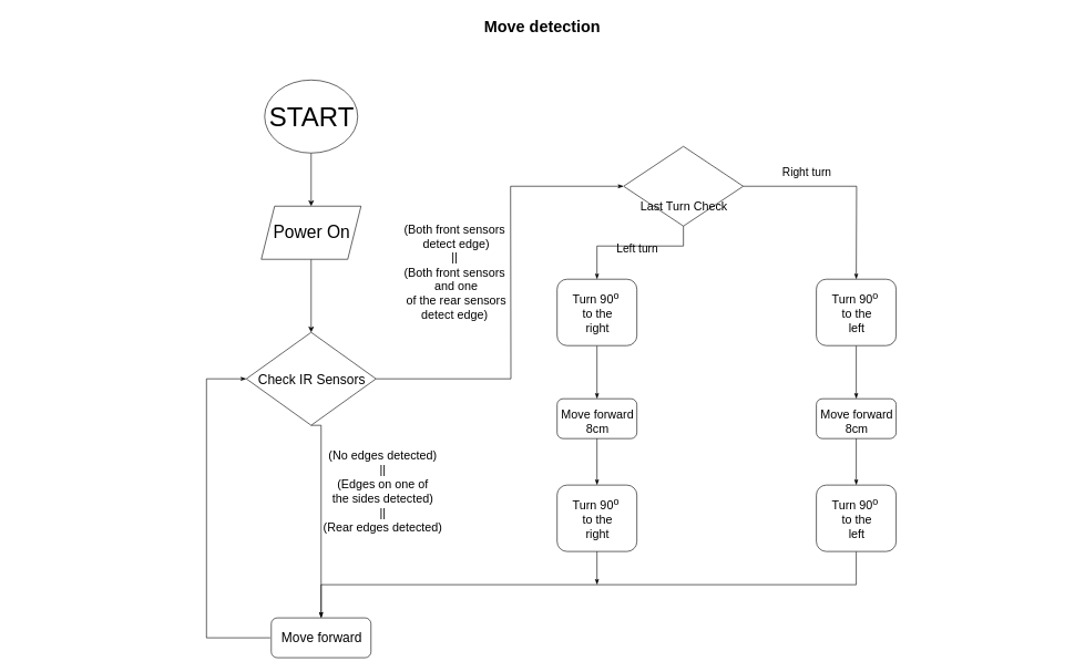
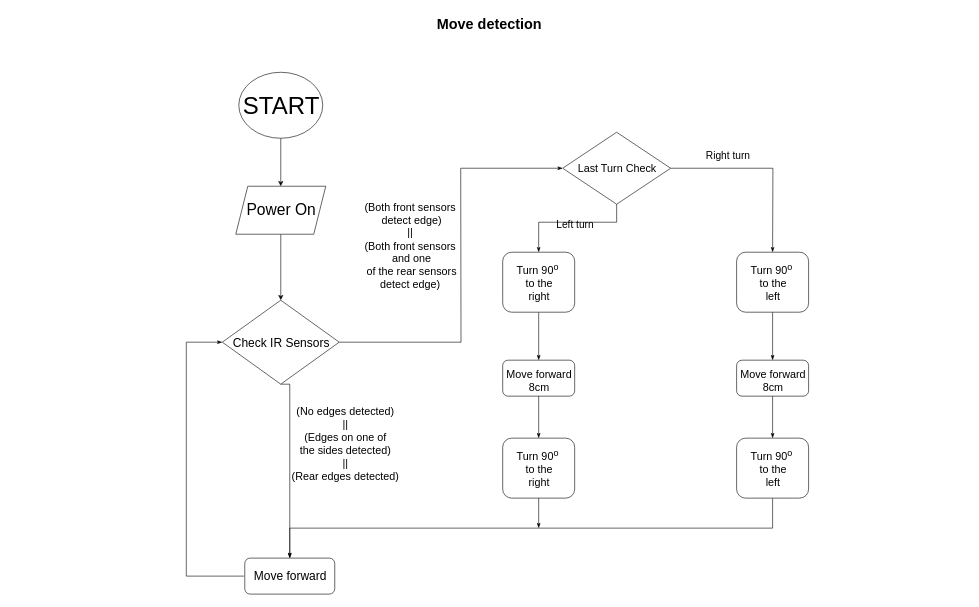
  <mxCell id="0" style=";html=1;" />
  <mxCell id="1" style=";html=1;" parent="0" />
  <mxCell id="2" value="Move detection" style="text;strokeColor=none;fillColor=none;html=1;fontSize=24;fontStyle=1;verticalAlign=middle;align=center;" parent="1" vertex="1"><mxGeometry x="20" y="20" width="1590" height="40" as="geometry" /></mxCell>
  <mxCell id="3" style="edgeStyle=orthogonalEdgeStyle;rounded=0;orthogonalLoop=1;jettySize=auto;html=1;entryX=0.5;entryY=0;entryDx=0;entryDy=0;" edge="1" parent="1" source="4" target="7"><mxGeometry relative="1" as="geometry" /></mxCell>
  <mxCell id="4" value="" style="ellipse;whiteSpace=wrap;html=1;" vertex="1" parent="1"><mxGeometry x="397.5" y="120" width="140" height="110" as="geometry" /></mxCell>
  <mxCell id="5" value="&lt;span style=&quot;font-size: 40px&quot;&gt;START&lt;/span&gt;" style="text;html=1;resizable=0;autosize=1;align=center;verticalAlign=middle;points=[];fillColor=none;strokeColor=none;rounded=0;" vertex="1" parent="1"><mxGeometry x="397.5" y="160" width="140" height="30" as="geometry" /></mxCell>
  <mxCell id="6" style="edgeStyle=orthogonalEdgeStyle;rounded=0;orthogonalLoop=1;jettySize=auto;html=1;entryX=0.5;entryY=0;entryDx=0;entryDy=0;" edge="1" parent="1" source="7" target="10"><mxGeometry relative="1" as="geometry" /></mxCell>
  <mxCell id="7" value="" style="shape=parallelogram;perimeter=parallelogramPerimeter;whiteSpace=wrap;html=1;fixedSize=1;" vertex="1" parent="1"><mxGeometry x="392.5" y="310" width="150" height="80" as="geometry" /></mxCell>
  <mxCell id="8" value="&lt;font style=&quot;font-size: 26px&quot;&gt;Power On&lt;/font&gt;" style="text;html=1;resizable=0;autosize=1;align=center;verticalAlign=middle;points=[];fillColor=none;strokeColor=none;rounded=0;" vertex="1" parent="1"><mxGeometry x="402.5" y="340" width="130" height="20" as="geometry" /></mxCell>
  <mxCell id="9" style="edgeStyle=orthogonalEdgeStyle;rounded=0;orthogonalLoop=1;jettySize=auto;html=1;entryX=0.5;entryY=0;entryDx=0;entryDy=0;endArrow=classicThin;endFill=1;fontSize=18;exitX=0.5;exitY=1;exitDx=0;exitDy=0;" edge="1" parent="1" source="10" target="39"><mxGeometry relative="1" as="geometry"><Array as="points"><mxPoint x="483" y="640" /></Array></mxGeometry></mxCell>
  <mxCell id="10" value="" style="rhombus;whiteSpace=wrap;html=1;" vertex="1" parent="1"><mxGeometry x="370" y="500" width="195" height="140" as="geometry" /></mxCell>
  <mxCell id="11" style="edgeStyle=orthogonalEdgeStyle;rounded=0;orthogonalLoop=1;jettySize=auto;html=1;endArrow=none;endFill=0;exitX=1;exitY=0.5;exitDx=0;exitDy=0;" edge="1" parent="1" source="10"><mxGeometry relative="1" as="geometry"><mxPoint x="767.5" y="280" as="targetPoint" /></mxGeometry></mxCell>
  <mxCell id="12" value="&lt;font&gt;&lt;font style=&quot;font-size: 20px&quot;&gt;Check IR Sensors&lt;/font&gt;&lt;br&gt;&lt;/font&gt;" style="text;html=1;resizable=0;autosize=1;align=center;verticalAlign=middle;points=[];fillColor=none;strokeColor=none;rounded=0;" vertex="1" parent="1"><mxGeometry x="377.5" y="560" width="180" height="20" as="geometry" /></mxCell>
  <mxCell id="13" value="&lt;span style=&quot;font-size: 18px&quot;&gt;(Both front sensors&lt;br&gt;&amp;nbsp;detect edge)&lt;br&gt;||&lt;br&gt;(Both front sensors&lt;br&gt;&amp;nbsp;and one&lt;br&gt;&amp;nbsp;of the rear sensors&lt;br&gt;detect edge)&lt;br&gt;&lt;/span&gt;" style="text;html=1;resizable=0;autosize=1;align=center;verticalAlign=middle;points=[];fillColor=none;strokeColor=none;rounded=0;" vertex="1" parent="1"><mxGeometry x="597.5" y="355" width="170" height="110" as="geometry" /></mxCell>
  <mxCell id="14" value="" style="endArrow=classicThin;html=1;endFill=1;" edge="1" parent="1"><mxGeometry width="50" height="50" relative="1" as="geometry"><mxPoint x="767.5" y="280" as="sourcePoint" /><mxPoint x="937.5" y="280" as="targetPoint" /></mxGeometry></mxCell>
  <mxCell id="15" style="edgeStyle=orthogonalEdgeStyle;rounded=0;orthogonalLoop=1;jettySize=auto;html=1;endArrow=classicThin;endFill=1;" edge="1" parent="1" source="17"><mxGeometry relative="1" as="geometry"><mxPoint x="897.5" y="420" as="targetPoint" /><Array as="points"><mxPoint x="1027.5" y="370" /><mxPoint x="897.5" y="370" /><mxPoint x="897.5" y="420" /></Array></mxGeometry></mxCell>
  <mxCell id="16" style="edgeStyle=orthogonalEdgeStyle;rounded=0;orthogonalLoop=1;jettySize=auto;html=1;endArrow=classicThin;endFill=1;" edge="1" parent="1" source="17"><mxGeometry relative="1" as="geometry"><mxPoint x="1287.5" y="420" as="targetPoint" /></mxGeometry></mxCell>
  <mxCell id="17" value="" style="rhombus;whiteSpace=wrap;html=1;" vertex="1" parent="1"><mxGeometry x="937.5" y="220" width="180" height="120" as="geometry" /></mxCell>
- <mxCell id="18" value="&lt;font style=&quot;font-size: 18px&quot;&gt;Last Turn Check&lt;/font&gt;" style="text;html=1;resizable=0;autosize=1;align=center;verticalAlign=middle;points=[];fillColor=none;strokeColor=none;rounded=0;" vertex="1" parent="1"><mxGeometry x="952.5" y="300" width="150" height="20" as="geometry" /></mxCell>
+ <mxCell id="18" value="&lt;font style=&quot;font-size: 18px&quot;&gt;Last Turn Check&lt;/font&gt;" style="text;html=1;resizable=0;autosize=1;align=center;verticalAlign=middle;points=[];fillColor=none;strokeColor=none;rounded=0;" vertex="1" parent="1"><mxGeometry x="952.5" y="270" width="150" height="20" as="geometry" /></mxCell>
  <mxCell id="19" value="&lt;font style=&quot;font-size: 17px&quot;&gt;Left turn&lt;/font&gt;" style="text;html=1;resizable=0;autosize=1;align=center;verticalAlign=middle;points=[];fillColor=none;strokeColor=none;rounded=0;" vertex="1" parent="1"><mxGeometry x="917.5" y="365" width="80" height="20" as="geometry" /></mxCell>
  <mxCell id="20" value="&lt;font style=&quot;font-size: 17px&quot;&gt;Right turn&lt;/font&gt;" style="text;html=1;resizable=0;autosize=1;align=center;verticalAlign=middle;points=[];fillColor=none;strokeColor=none;rounded=0;" vertex="1" parent="1"><mxGeometry x="1167.5" y="250" width="90" height="20" as="geometry" /></mxCell>
  <mxCell id="21" style="edgeStyle=orthogonalEdgeStyle;rounded=0;orthogonalLoop=1;jettySize=auto;html=1;entryX=0.5;entryY=0;entryDx=0;entryDy=0;endArrow=classicThin;endFill=1;fontSize=18;" edge="1" parent="1" source="22" target="24"><mxGeometry relative="1" as="geometry" /></mxCell>
  <mxCell id="22" value="" style="rounded=1;whiteSpace=wrap;html=1;fontSize=18;" vertex="1" parent="1"><mxGeometry x="837.5" y="420" width="120" height="100" as="geometry" /></mxCell>
  <mxCell id="23" value="Turn 90&lt;sup&gt;o&lt;/sup&gt;&amp;nbsp;&lt;br&gt;to the&lt;br&gt;right" style="text;html=1;resizable=0;autosize=1;align=center;verticalAlign=middle;points=[];fillColor=none;strokeColor=none;rounded=0;fontSize=18;" vertex="1" parent="1"><mxGeometry x="852.5" y="430" width="90" height="80" as="geometry" /></mxCell>
  <mxCell id="24" value="" style="rounded=1;whiteSpace=wrap;html=1;fontSize=18;" vertex="1" parent="1"><mxGeometry x="837.5" y="600" width="120" height="60" as="geometry" /></mxCell>
  <mxCell id="25" value="" style="rounded=1;whiteSpace=wrap;html=1;fontSize=18;" vertex="1" parent="1"><mxGeometry x="837.5" y="730" width="120" height="100" as="geometry" /></mxCell>
  <mxCell id="26" style="edgeStyle=orthogonalEdgeStyle;rounded=0;orthogonalLoop=1;jettySize=auto;html=1;endArrow=classicThin;endFill=1;fontSize=18;" edge="1" parent="1"><mxGeometry relative="1" as="geometry"><mxPoint x="897.5" y="880" as="targetPoint" /><mxPoint x="897.5" y="830" as="sourcePoint" /></mxGeometry></mxCell>
  <mxCell id="27" value="Turn 90&lt;sup&gt;o&lt;/sup&gt;&amp;nbsp;&lt;br&gt;to the&lt;br&gt;right" style="text;html=1;resizable=0;autosize=1;align=center;verticalAlign=middle;points=[];fillColor=none;strokeColor=none;rounded=0;fontSize=18;" vertex="1" parent="1"><mxGeometry x="852.5" y="740" width="90" height="80" as="geometry" /></mxCell>
  <mxCell id="28" style="edgeStyle=orthogonalEdgeStyle;rounded=0;orthogonalLoop=1;jettySize=auto;html=1;entryX=0.5;entryY=0;entryDx=0;entryDy=0;endArrow=classicThin;endFill=1;fontSize=18;" edge="1" parent="1" source="29" target="25"><mxGeometry relative="1" as="geometry" /></mxCell>
  <mxCell id="29" value="Move forward &lt;br&gt;8cm" style="text;html=1;resizable=0;autosize=1;align=center;verticalAlign=middle;points=[];fillColor=none;strokeColor=none;rounded=0;fontSize=18;" vertex="1" parent="1"><mxGeometry x="837.5" y="610" width="120" height="50" as="geometry" /></mxCell>
  <mxCell id="30" style="edgeStyle=orthogonalEdgeStyle;rounded=0;orthogonalLoop=1;jettySize=auto;html=1;entryX=0.5;entryY=0;entryDx=0;entryDy=0;endArrow=classicThin;endFill=1;fontSize=18;" edge="1" parent="1" source="31" target="32"><mxGeometry relative="1" as="geometry" /></mxCell>
  <mxCell id="31" value="" style="rounded=1;whiteSpace=wrap;html=1;fontSize=18;" vertex="1" parent="1"><mxGeometry x="1227.5" y="420" width="120" height="100" as="geometry" /></mxCell>
  <mxCell id="32" value="" style="rounded=1;whiteSpace=wrap;html=1;fontSize=18;" vertex="1" parent="1"><mxGeometry x="1227.5" y="600" width="120" height="60" as="geometry" /></mxCell>
  <mxCell id="33" style="edgeStyle=orthogonalEdgeStyle;rounded=0;orthogonalLoop=1;jettySize=auto;html=1;exitX=0.5;exitY=1;exitDx=0;exitDy=0;endArrow=classicThin;endFill=1;fontSize=18;entryX=0.5;entryY=0;entryDx=0;entryDy=0;" edge="1" parent="1" source="34" target="39"><mxGeometry relative="1" as="geometry"><mxPoint x="465.5" y="925" as="targetPoint" /></mxGeometry></mxCell>
  <mxCell id="34" value="" style="rounded=1;whiteSpace=wrap;html=1;fontSize=18;" vertex="1" parent="1"><mxGeometry x="1227.5" y="730" width="120" height="100" as="geometry" /></mxCell>
  <mxCell id="35" value="Turn 90&lt;sup&gt;o&lt;/sup&gt;&amp;nbsp;&lt;br&gt;to the&lt;br&gt;left" style="text;html=1;resizable=0;autosize=1;align=center;verticalAlign=middle;points=[];fillColor=none;strokeColor=none;rounded=0;fontSize=18;" vertex="1" parent="1"><mxGeometry x="1242.5" y="430" width="90" height="80" as="geometry" /></mxCell>
  <mxCell id="36" value="Turn 90&lt;sup&gt;o&lt;/sup&gt;&amp;nbsp;&lt;br&gt;to the&lt;br&gt;left" style="text;html=1;resizable=0;autosize=1;align=center;verticalAlign=middle;points=[];fillColor=none;strokeColor=none;rounded=0;fontSize=18;" vertex="1" parent="1"><mxGeometry x="1242.5" y="740" width="90" height="80" as="geometry" /></mxCell>
  <mxCell id="37" style="edgeStyle=orthogonalEdgeStyle;rounded=0;orthogonalLoop=1;jettySize=auto;html=1;entryX=0.5;entryY=0;entryDx=0;entryDy=0;endArrow=classicThin;endFill=1;fontSize=18;" edge="1" parent="1" source="38" target="34"><mxGeometry relative="1" as="geometry" /></mxCell>
  <mxCell id="38" value="Move forward &lt;br&gt;8cm" style="text;html=1;resizable=0;autosize=1;align=center;verticalAlign=middle;points=[];fillColor=none;strokeColor=none;rounded=0;fontSize=18;" vertex="1" parent="1"><mxGeometry x="1227.5" y="610" width="120" height="50" as="geometry" /></mxCell>
  <mxCell id="39" value="" style="rounded=1;whiteSpace=wrap;html=1;fontSize=18;" vertex="1" parent="1"><mxGeometry x="407.5" y="930" width="150" height="60" as="geometry" /></mxCell>
  <mxCell id="40" style="edgeStyle=orthogonalEdgeStyle;rounded=0;orthogonalLoop=1;jettySize=auto;html=1;endArrow=classicThin;endFill=1;fontSize=18;entryX=0;entryY=0.5;entryDx=0;entryDy=0;" edge="1" parent="1" target="10"><mxGeometry relative="1" as="geometry"><mxPoint x="250" y="570" as="targetPoint" /><mxPoint x="406" y="960" as="sourcePoint" /><Array as="points"><mxPoint x="310" y="960" /><mxPoint x="310" y="570" /></Array></mxGeometry></mxCell>
  <mxCell id="41" value="&lt;font style=&quot;font-size: 20px&quot;&gt;Move forward&lt;/font&gt;" style="text;html=1;resizable=0;autosize=1;align=center;verticalAlign=middle;points=[];fillColor=none;strokeColor=none;rounded=0;fontSize=18;" vertex="1" parent="1"><mxGeometry x="412.5" y="945" width="140" height="30" as="geometry" /></mxCell>
  <mxCell id="42" value="(No edges detected)&lt;br&gt;||&lt;br&gt;(Edges on one of&lt;br&gt;the sides detected)&lt;br&gt;||&lt;br&gt;(Rear edges detected)" style="text;html=1;resizable=0;autosize=1;align=center;verticalAlign=middle;points=[];fillColor=none;strokeColor=none;rounded=0;fontSize=18;" vertex="1" parent="1"><mxGeometry x="480" y="670" width="190" height="140" as="geometry" /></mxCell>
